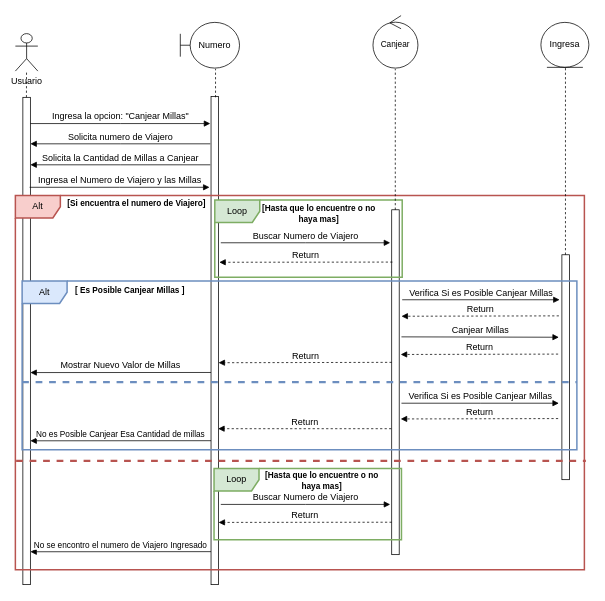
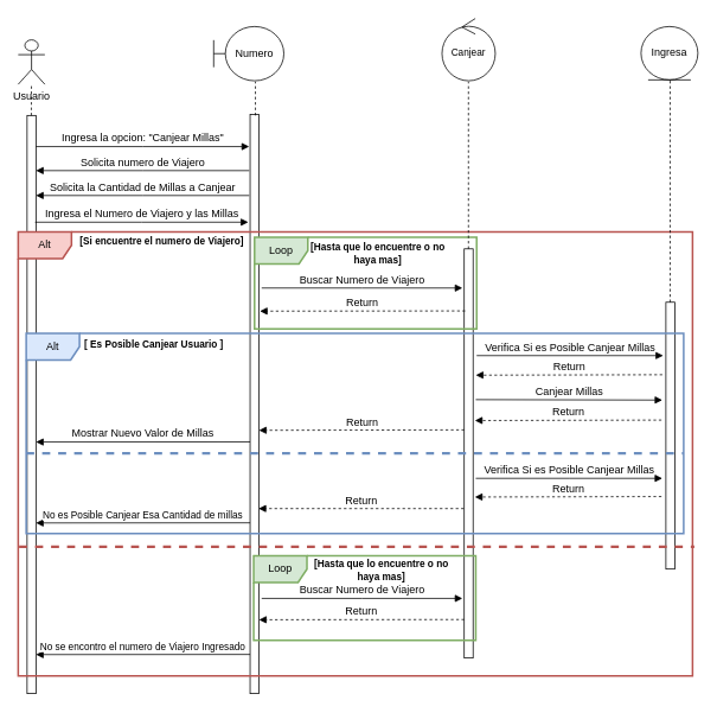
  <mxCell id="0" />
  <mxCell id="1" parent="0" />
  <mxCell id="2" value="Usuario&lt;br&gt;" style="shape=umlActor;verticalLabelPosition=bottom;verticalAlign=top;html=1;outlineConnect=0;" vertex="1" parent="1"><mxGeometry x="20" y="44" width="30" height="50" as="geometry" /></mxCell>
  <mxCell id="3" value="&lt;font style=&quot;font-size: 11px;&quot;&gt;Canjear&lt;/font&gt;" style="ellipse;shape=umlControl;whiteSpace=wrap;html=1;" vertex="1" parent="1"><mxGeometry x="497" y="20" width="60" height="70" as="geometry" /></mxCell>
  <mxCell id="4" value="" style="html=1;points=[];perimeter=orthogonalPerimeter;outlineConnect=0;targetShapes=umlLifeline;portConstraint=eastwest;newEdgeStyle={&quot;edgeStyle&quot;:&quot;elbowEdgeStyle&quot;,&quot;elbow&quot;:&quot;vertical&quot;,&quot;curved&quot;:0,&quot;rounded&quot;:0};" vertex="1" parent="1"><mxGeometry x="30" y="129" width="10" height="650" as="geometry" /></mxCell>
  <mxCell id="5" value="" style="html=1;points=[];perimeter=orthogonalPerimeter;outlineConnect=0;targetShapes=umlLifeline;portConstraint=eastwest;newEdgeStyle={&quot;edgeStyle&quot;:&quot;elbowEdgeStyle&quot;,&quot;elbow&quot;:&quot;vertical&quot;,&quot;curved&quot;:0,&quot;rounded&quot;:0};" vertex="1" parent="1"><mxGeometry x="281" y="128" width="10" height="651" as="geometry" /></mxCell>
  <mxCell id="6" value="" style="html=1;points=[];perimeter=orthogonalPerimeter;outlineConnect=0;targetShapes=umlLifeline;portConstraint=eastwest;newEdgeStyle={&quot;edgeStyle&quot;:&quot;elbowEdgeStyle&quot;,&quot;elbow&quot;:&quot;vertical&quot;,&quot;curved&quot;:0,&quot;rounded&quot;:0};" vertex="1" parent="1"><mxGeometry x="522" y="279" width="10" height="460" as="geometry" /></mxCell>
  <mxCell id="7" value="&lt;font style=&quot;font-size: 12px;&quot;&gt;Ingresa la opcion: &quot;Canjear Millas&quot;&lt;/font&gt;" style="html=1;verticalAlign=bottom;endArrow=block;edgeStyle=elbowEdgeStyle;elbow=vertical;curved=0;rounded=0;" edge="1" parent="1"><mxGeometry width="80" relative="1" as="geometry"><mxPoint x="40" y="164" as="sourcePoint" /><mxPoint x="280" y="164" as="targetPoint" /></mxGeometry></mxCell>
  <mxCell id="8" value="Ingresa" style="ellipse;shape=umlEntity;whiteSpace=wrap;html=1;" vertex="1" parent="1"><mxGeometry x="721" y="29" width="64" height="60" as="geometry" /></mxCell>
  <mxCell id="9" value="Numero" style="shape=umlBoundary;whiteSpace=wrap;html=1;" vertex="1" parent="1"><mxGeometry x="240" y="29" width="79" height="61" as="geometry" /></mxCell>
  <mxCell id="10" value="" style="html=1;points=[];perimeter=orthogonalPerimeter;outlineConnect=0;targetShapes=umlLifeline;portConstraint=eastwest;newEdgeStyle={&quot;edgeStyle&quot;:&quot;elbowEdgeStyle&quot;,&quot;elbow&quot;:&quot;vertical&quot;,&quot;curved&quot;:0,&quot;rounded&quot;:0};" vertex="1" parent="1"><mxGeometry x="749" y="339" width="10" height="300" as="geometry" /></mxCell>
  <mxCell id="11" value="&lt;span style=&quot;font-size: 12px;&quot;&gt;Solicita numero de Viajero&lt;/span&gt;" style="html=1;verticalAlign=bottom;endArrow=block;edgeStyle=elbowEdgeStyle;elbow=vertical;curved=0;rounded=0;" edge="1" parent="1"><mxGeometry width="80" relative="1" as="geometry"><mxPoint x="280" y="191" as="sourcePoint" /><mxPoint x="40" y="191" as="targetPoint" /></mxGeometry></mxCell>
  <mxCell id="12" value="&lt;span style=&quot;font-size: 12px;&quot;&gt;Solicita la Cantidad de Millas a Canjear&lt;br&gt;&lt;/span&gt;" style="html=1;verticalAlign=bottom;endArrow=block;edgeStyle=elbowEdgeStyle;elbow=vertical;curved=0;rounded=0;" edge="1" parent="1"><mxGeometry width="80" relative="1" as="geometry"><mxPoint x="280" y="219" as="sourcePoint" /><mxPoint x="40" y="219" as="targetPoint" /></mxGeometry></mxCell>
  <mxCell id="13" value="&lt;span style=&quot;font-size: 12px;&quot;&gt;Ingresa el Numero de Viajero y las Millas&lt;/span&gt;" style="html=1;verticalAlign=bottom;endArrow=block;edgeStyle=elbowEdgeStyle;elbow=vertical;curved=0;rounded=0;" edge="1" parent="1"><mxGeometry width="80" relative="1" as="geometry"><mxPoint x="39" y="249" as="sourcePoint" /><mxPoint x="279" y="249" as="targetPoint" /></mxGeometry></mxCell>
  <mxCell id="14" value="&lt;span style=&quot;font-size: 12px;&quot;&gt;Buscar Numero de Viajero&lt;/span&gt;" style="html=1;verticalAlign=bottom;endArrow=block;edgeStyle=elbowEdgeStyle;elbow=vertical;curved=0;rounded=0;" edge="1" parent="1"><mxGeometry width="80" relative="1" as="geometry"><mxPoint x="294" y="323" as="sourcePoint" /><mxPoint x="520" y="323" as="targetPoint" /></mxGeometry></mxCell>
  <mxCell id="15" value="Alt" style="shape=umlFrame;whiteSpace=wrap;html=1;pointerEvents=0;fillColor=#f8cecc;strokeColor=#b85450;strokeWidth=2;" vertex="1" parent="1"><mxGeometry x="20" y="260" width="759" height="499" as="geometry" /></mxCell>
- <mxCell id="16" value="&lt;b&gt;&lt;font style=&quot;font-size: 11px;&quot;&gt;[Si encuentra el numero de Viajero]&lt;/font&gt;&lt;/b&gt;" style="text;html=1;strokeColor=none;fillColor=none;align=center;verticalAlign=middle;whiteSpace=wrap;rounded=0;" vertex="1" parent="1"><mxGeometry x="77" y="256" width="210" height="30" as="geometry" /></mxCell>
+ <mxCell id="16" value="&lt;b&gt;&lt;font style=&quot;font-size: 11px;&quot;&gt;[Si encuentre el numero de Viajero]&lt;/font&gt;&lt;/b&gt;" style="text;html=1;strokeColor=none;fillColor=none;align=center;verticalAlign=middle;whiteSpace=wrap;rounded=0;" vertex="1" parent="1"><mxGeometry x="77" y="256" width="210" height="30" as="geometry" /></mxCell>
  <mxCell id="17" value="&lt;span style=&quot;font-size: 12px;&quot;&gt;Verifica Si es Posible Canjear Millas&lt;/span&gt;" style="html=1;verticalAlign=bottom;endArrow=block;edgeStyle=elbowEdgeStyle;elbow=vertical;curved=0;rounded=0;" edge="1" parent="1"><mxGeometry x="-0.002" width="80" relative="1" as="geometry"><mxPoint x="536" y="399" as="sourcePoint" /><mxPoint x="746" y="399" as="targetPoint" /><mxPoint as="offset" /></mxGeometry></mxCell>
  <mxCell id="18" value="&lt;span style=&quot;font-size: 12px;&quot;&gt;Return&lt;br&gt;&lt;/span&gt;" style="html=1;verticalAlign=bottom;endArrow=block;edgeStyle=elbowEdgeStyle;elbow=vertical;curved=0;rounded=0;dashed=1;" edge="1" parent="1"><mxGeometry width="80" relative="1" as="geometry"><mxPoint x="745" y="420.5" as="sourcePoint" /><mxPoint x="535" y="420.5" as="targetPoint" /></mxGeometry></mxCell>
  <mxCell id="19" value="&lt;span style=&quot;font-size: 12px;&quot;&gt;Return&lt;br&gt;&lt;/span&gt;" style="html=1;verticalAlign=bottom;endArrow=block;edgeStyle=elbowEdgeStyle;elbow=vertical;curved=0;rounded=0;dashed=1;" edge="1" parent="1"><mxGeometry width="80" relative="1" as="geometry"><mxPoint x="522" y="482.5" as="sourcePoint" /><mxPoint x="291" y="482.833" as="targetPoint" /></mxGeometry></mxCell>
  <mxCell id="20" value="&lt;span style=&quot;font-size: 12px;&quot;&gt;Mostrar Nuevo Valor de Millas&lt;br&gt;&lt;/span&gt;" style="html=1;verticalAlign=bottom;endArrow=block;edgeStyle=elbowEdgeStyle;elbow=vertical;curved=0;rounded=0;exitX=-0.2;exitY=0.595;exitDx=0;exitDy=0;exitPerimeter=0;" edge="1" parent="1"><mxGeometry width="80" relative="1" as="geometry"><mxPoint x="281" y="496" as="sourcePoint" /><mxPoint x="40" y="496.15" as="targetPoint" /><Array as="points"><mxPoint x="290" y="496.15" /></Array></mxGeometry></mxCell>
  <mxCell id="21" value="" style="endArrow=none;html=1;rounded=0;fillColor=#f8cecc;strokeColor=#b85450;strokeWidth=3;dashed=1;" edge="1" parent="1"><mxGeometry width="50" height="50" relative="1" as="geometry"><mxPoint x="21" y="614" as="sourcePoint" /><mxPoint x="781" y="614" as="targetPoint" /></mxGeometry></mxCell>
  <mxCell id="22" value="Loop" style="shape=umlFrame;whiteSpace=wrap;html=1;pointerEvents=0;fillColor=#d5e8d4;strokeColor=#7EAD63;strokeWidth=2;" vertex="1" parent="1"><mxGeometry x="286" y="266" width="250" height="103" as="geometry" /></mxCell>
  <mxCell id="23" value="&lt;span style=&quot;font-size: 12px;&quot;&gt;Return&lt;br&gt;&lt;/span&gt;" style="html=1;verticalAlign=bottom;endArrow=block;edgeStyle=elbowEdgeStyle;elbow=vertical;curved=0;rounded=0;dashed=1;" edge="1" parent="1"><mxGeometry width="80" relative="1" as="geometry"><mxPoint x="523" y="348.75" as="sourcePoint" /><mxPoint x="292" y="349.083" as="targetPoint" /></mxGeometry></mxCell>
  <mxCell id="24" value="&lt;span style=&quot;font-size: 12px;&quot;&gt;Buscar Numero de Viajero&lt;/span&gt;" style="html=1;verticalAlign=bottom;endArrow=block;edgeStyle=elbowEdgeStyle;elbow=vertical;curved=0;rounded=0;" edge="1" parent="1"><mxGeometry width="80" relative="1" as="geometry"><mxPoint x="294" y="672" as="sourcePoint" /><mxPoint x="520" y="672" as="targetPoint" /></mxGeometry></mxCell>
  <mxCell id="25" value="Loop" style="shape=umlFrame;whiteSpace=wrap;html=1;pointerEvents=0;fillColor=#d5e8d4;strokeColor=#7EAD63;strokeWidth=2;" vertex="1" parent="1"><mxGeometry x="285" y="624" width="250" height="95" as="geometry" /></mxCell>
  <mxCell id="26" value="&lt;span style=&quot;font-size: 12px;&quot;&gt;Return&lt;br&gt;&lt;/span&gt;" style="html=1;verticalAlign=bottom;endArrow=block;edgeStyle=elbowEdgeStyle;elbow=vertical;curved=0;rounded=0;dashed=1;" edge="1" parent="1"><mxGeometry width="80" relative="1" as="geometry"><mxPoint x="522" y="695.75" as="sourcePoint" /><mxPoint x="291" y="696.083" as="targetPoint" /></mxGeometry></mxCell>
  <mxCell id="27" value="&lt;font style=&quot;font-size: 11px;&quot;&gt;No se encontro el numero de Viajero Ingresado&lt;/font&gt;" style="html=1;verticalAlign=bottom;endArrow=block;edgeStyle=elbowEdgeStyle;elbow=vertical;curved=0;rounded=0;exitX=-0.2;exitY=0.595;exitDx=0;exitDy=0;exitPerimeter=0;" edge="1" parent="1"><mxGeometry width="80" relative="1" as="geometry"><mxPoint x="281" y="735" as="sourcePoint" /><mxPoint x="40" y="735.15" as="targetPoint" /><Array as="points"><mxPoint x="290" y="735.15" /></Array></mxGeometry></mxCell>
  <mxCell id="28" value="Alt" style="shape=umlFrame;whiteSpace=wrap;html=1;pointerEvents=0;fillColor=#dae8fc;strokeColor=#6c8ebf;strokeWidth=2;" vertex="1" parent="1"><mxGeometry x="29" y="374" width="740" height="225" as="geometry" /></mxCell>
- <mxCell id="29" value="&lt;span style=&quot;font-size: 11px;&quot;&gt;&lt;b&gt;[ Es Posible Canjear Millas ]&lt;/b&gt;&lt;/span&gt;" style="text;html=1;strokeColor=none;fillColor=none;align=center;verticalAlign=middle;whiteSpace=wrap;rounded=0;" vertex="1" parent="1"><mxGeometry x="68" y="372" width="210" height="30" as="geometry" /></mxCell>
+ <mxCell id="29" value="&lt;span style=&quot;font-size: 11px;&quot;&gt;&lt;b&gt;[ Es Posible Canjear Usuario ]&lt;/b&gt;&lt;/span&gt;" style="text;html=1;strokeColor=none;fillColor=none;align=center;verticalAlign=middle;whiteSpace=wrap;rounded=0;" vertex="1" parent="1"><mxGeometry x="68" y="372" width="210" height="30" as="geometry" /></mxCell>
  <mxCell id="30" value="&lt;span style=&quot;font-size: 12px;&quot;&gt;Canjear Millas&lt;/span&gt;" style="html=1;verticalAlign=bottom;endArrow=block;edgeStyle=elbowEdgeStyle;elbow=vertical;curved=0;rounded=0;" edge="1" parent="1"><mxGeometry x="-0.002" width="80" relative="1" as="geometry"><mxPoint x="535" y="448.5" as="sourcePoint" /><mxPoint x="745" y="448.5" as="targetPoint" /><mxPoint as="offset" /></mxGeometry></mxCell>
  <mxCell id="31" value="" style="endArrow=none;html=1;rounded=0;fillColor=#dae8fc;strokeColor=#6c8ebf;strokeWidth=3;dashed=1;" edge="1" parent="1"><mxGeometry width="50" height="50" relative="1" as="geometry"><mxPoint x="29" y="509" as="sourcePoint" /><mxPoint x="769" y="509" as="targetPoint" /></mxGeometry></mxCell>
  <mxCell id="32" value="&lt;span style=&quot;font-size: 12px;&quot;&gt;Verifica Si es Posible Canjear Millas&lt;/span&gt;" style="html=1;verticalAlign=bottom;endArrow=block;edgeStyle=elbowEdgeStyle;elbow=vertical;curved=0;rounded=0;" edge="1" parent="1"><mxGeometry x="-0.002" width="80" relative="1" as="geometry"><mxPoint x="535" y="537" as="sourcePoint" /><mxPoint x="745" y="537" as="targetPoint" /><mxPoint as="offset" /></mxGeometry></mxCell>
  <mxCell id="33" value="&lt;span style=&quot;font-size: 12px;&quot;&gt;Return&lt;br&gt;&lt;/span&gt;" style="html=1;verticalAlign=bottom;endArrow=block;edgeStyle=elbowEdgeStyle;elbow=vertical;curved=0;rounded=0;dashed=1;" edge="1" parent="1"><mxGeometry width="80" relative="1" as="geometry"><mxPoint x="744" y="557.5" as="sourcePoint" /><mxPoint x="534" y="557.5" as="targetPoint" /></mxGeometry></mxCell>
  <mxCell id="34" value="&lt;span style=&quot;font-size: 12px;&quot;&gt;Return&lt;br&gt;&lt;/span&gt;" style="html=1;verticalAlign=bottom;endArrow=block;edgeStyle=elbowEdgeStyle;elbow=vertical;curved=0;rounded=0;dashed=1;" edge="1" parent="1"><mxGeometry width="80" relative="1" as="geometry"><mxPoint x="521.5" y="571" as="sourcePoint" /><mxPoint x="290.5" y="571.333" as="targetPoint" /></mxGeometry></mxCell>
  <mxCell id="35" value="&lt;span style=&quot;&quot;&gt;No es Posible Canjear Esa Cantidad de millas&lt;br&gt;&lt;/span&gt;" style="html=1;verticalAlign=bottom;endArrow=block;edgeStyle=elbowEdgeStyle;elbow=vertical;curved=0;rounded=0;exitX=-0.2;exitY=0.595;exitDx=0;exitDy=0;exitPerimeter=0;" edge="1" parent="1"><mxGeometry width="80" relative="1" as="geometry"><mxPoint x="281" y="587" as="sourcePoint" /><mxPoint x="40" y="587.15" as="targetPoint" /><Array as="points"><mxPoint x="290" y="587.15" /></Array></mxGeometry></mxCell>
  <mxCell id="36" value="&lt;span style=&quot;font-size: 12px;&quot;&gt;Return&lt;br&gt;&lt;/span&gt;" style="html=1;verticalAlign=bottom;endArrow=block;edgeStyle=elbowEdgeStyle;elbow=vertical;curved=0;rounded=0;dashed=1;" edge="1" parent="1"><mxGeometry width="80" relative="1" as="geometry"><mxPoint x="744" y="471.5" as="sourcePoint" /><mxPoint x="534" y="471.5" as="targetPoint" /></mxGeometry></mxCell>
  <mxCell id="37" value="&lt;span style=&quot;font-size: 11px;&quot;&gt;&lt;b&gt;[Hasta que lo encuentre o no haya mas]&lt;/b&gt;&lt;/span&gt;" style="text;html=1;strokeColor=none;fillColor=none;align=center;verticalAlign=middle;whiteSpace=wrap;rounded=0;" vertex="1" parent="1"><mxGeometry x="346" y="269" width="158" height="30" as="geometry" /></mxCell>
  <mxCell id="38" value="&lt;span style=&quot;font-size: 11px;&quot;&gt;&lt;b&gt;[Hasta que lo encuentre o no haya mas]&lt;/b&gt;&lt;/span&gt;" style="text;html=1;strokeColor=none;fillColor=none;align=center;verticalAlign=middle;whiteSpace=wrap;rounded=0;" vertex="1" parent="1"><mxGeometry x="350" y="625" width="158" height="30" as="geometry" /></mxCell>
  <mxCell id="39" value="" style="endArrow=none;dashed=1;html=1;rounded=0;" edge="1" parent="1"><mxGeometry width="50" height="50" relative="1" as="geometry"><mxPoint x="287" y="129" as="sourcePoint" /><mxPoint x="287" y="91" as="targetPoint" /></mxGeometry></mxCell>
  <mxCell id="40" value="" style="endArrow=none;dashed=1;html=1;rounded=0;" edge="1" parent="1" target="2"><mxGeometry width="50" height="50" relative="1" as="geometry"><mxPoint x="34.76" y="129" as="sourcePoint" /><mxPoint x="34.76" y="91" as="targetPoint" /></mxGeometry></mxCell>
  <mxCell id="41" value="" style="endArrow=none;dashed=1;html=1;rounded=0;" edge="1" parent="1" source="6"><mxGeometry width="50" height="50" relative="1" as="geometry"><mxPoint x="526.76" y="129" as="sourcePoint" /><mxPoint x="526.76" y="91" as="targetPoint" /></mxGeometry></mxCell>
  <mxCell id="42" value="" style="endArrow=none;dashed=1;html=1;rounded=0;" edge="1" parent="1" source="10"><mxGeometry width="50" height="50" relative="1" as="geometry"><mxPoint x="753.76" y="127" as="sourcePoint" /><mxPoint x="753.76" y="89" as="targetPoint" /></mxGeometry></mxCell>
